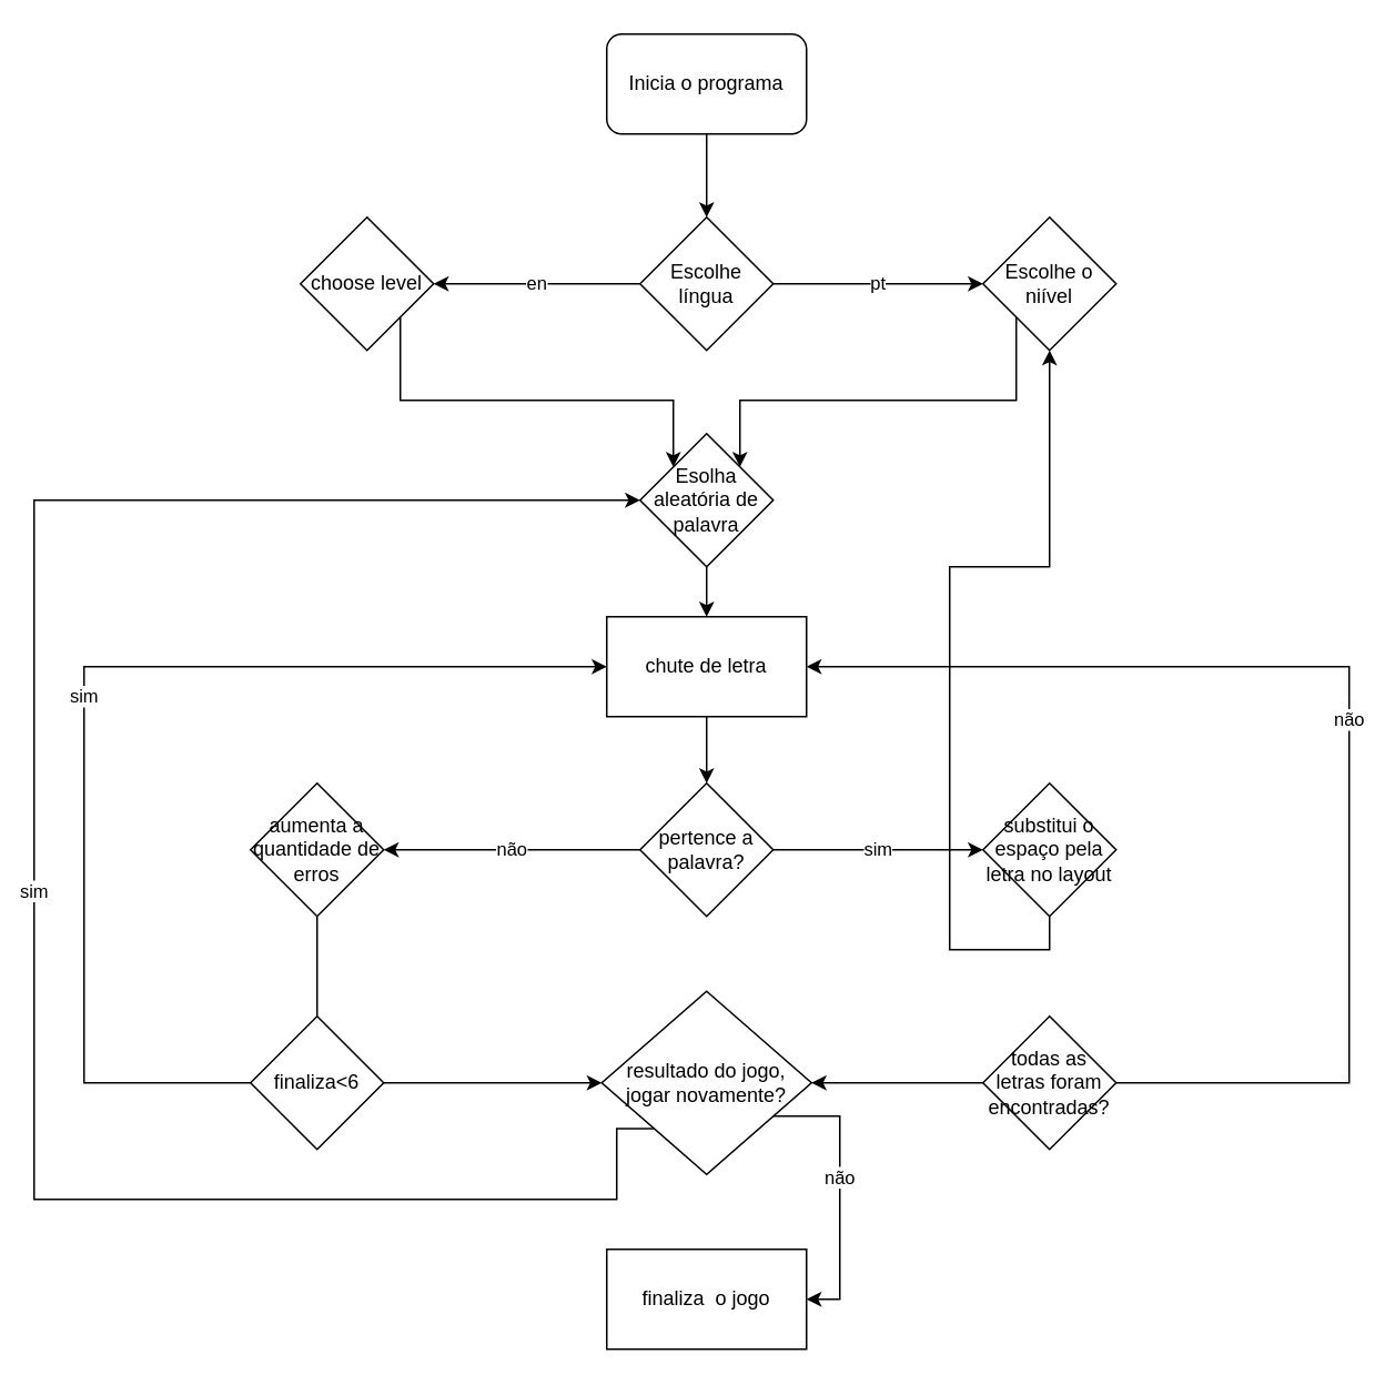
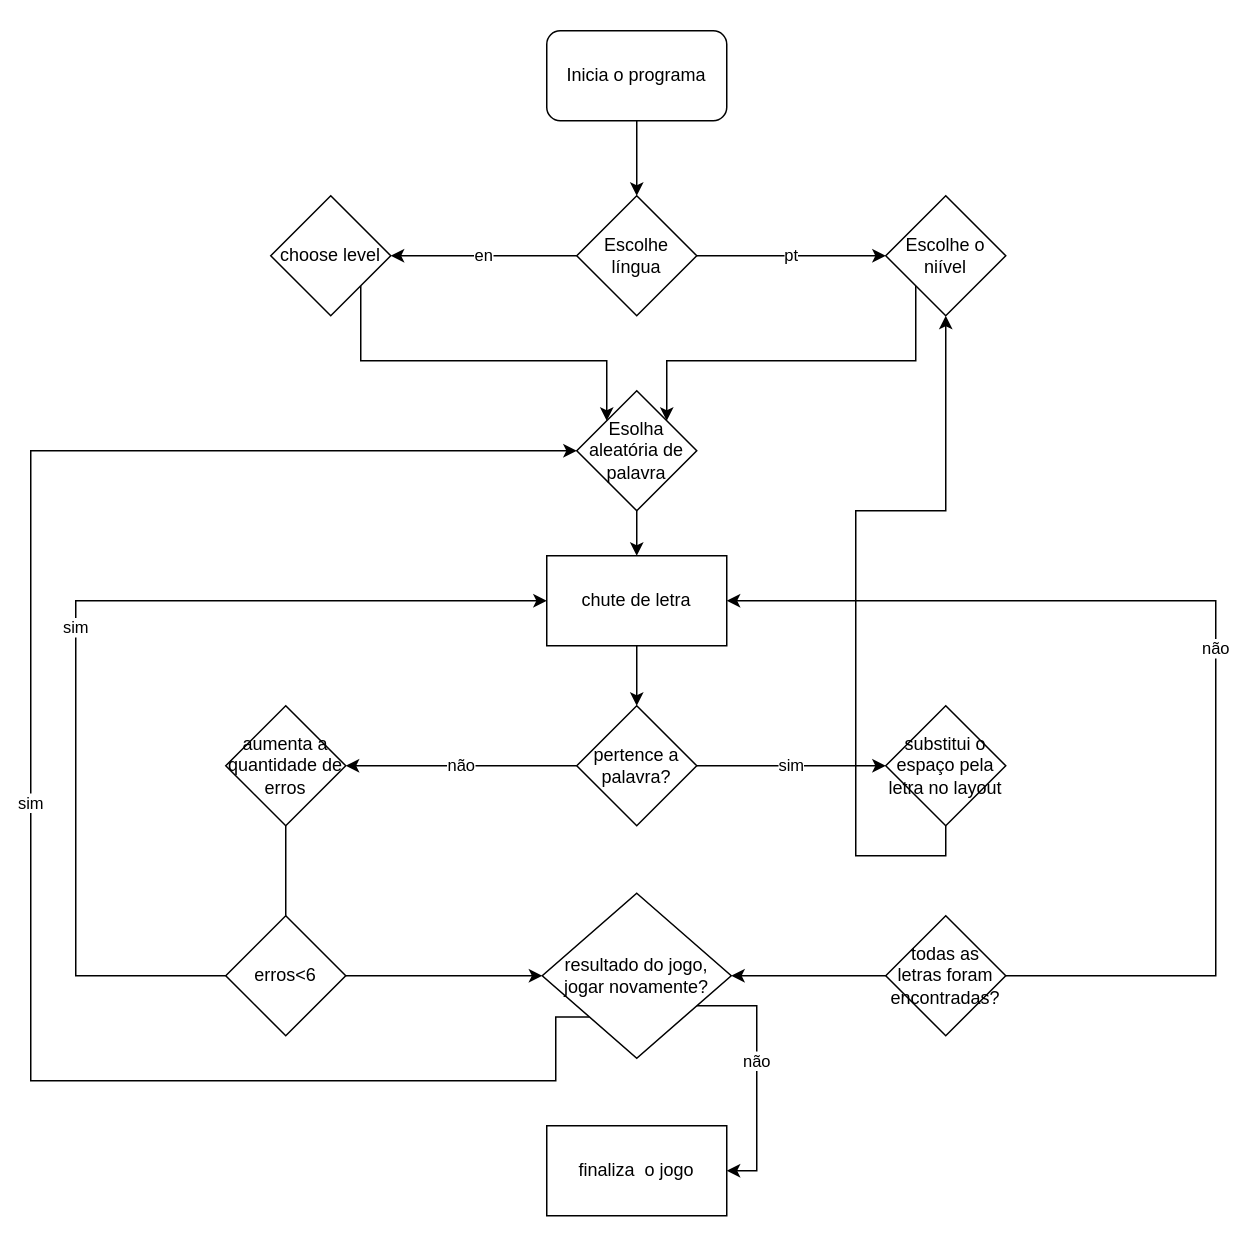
  <mxCell id="0" />
  <mxCell id="1" parent="0" />
  <mxCell id="2" style="edgeStyle=orthogonalEdgeStyle;rounded=0;orthogonalLoop=1;jettySize=auto;html=1;exitX=0.5;exitY=1;exitDx=0;exitDy=0;" edge="1" parent="1" source="3" target="6"><mxGeometry relative="1" as="geometry" /></mxCell>
  <mxCell id="3" value="Inicia o programa" style="rounded=1;whiteSpace=wrap;html=1;" vertex="1" parent="1"><mxGeometry x="364" y="20" width="120" height="60" as="geometry" /></mxCell>
  <mxCell id="4" value="pt" style="edgeStyle=orthogonalEdgeStyle;rounded=0;orthogonalLoop=1;jettySize=auto;html=1;exitX=1;exitY=0.5;exitDx=0;exitDy=0;entryX=0;entryY=0.5;entryDx=0;entryDy=0;" edge="1" parent="1" source="6" target="8"><mxGeometry relative="1" as="geometry" /></mxCell>
  <mxCell id="5" value="en" style="edgeStyle=orthogonalEdgeStyle;rounded=0;orthogonalLoop=1;jettySize=auto;html=1;exitX=0;exitY=0.5;exitDx=0;exitDy=0;entryX=1;entryY=0.5;entryDx=0;entryDy=0;" edge="1" parent="1" source="6" target="31"><mxGeometry relative="1" as="geometry" /></mxCell>
  <mxCell id="6" value="Escolhe língua" style="rhombus;whiteSpace=wrap;html=1;" vertex="1" parent="1"><mxGeometry x="384" y="130" width="80" height="80" as="geometry" /></mxCell>
  <mxCell id="7" style="edgeStyle=orthogonalEdgeStyle;rounded=0;orthogonalLoop=1;jettySize=auto;html=1;exitX=0;exitY=1;exitDx=0;exitDy=0;entryX=1;entryY=0;entryDx=0;entryDy=0;" edge="1" parent="1" source="8" target="10"><mxGeometry relative="1" as="geometry"><Array as="points"><mxPoint x="610" y="240" /><mxPoint x="444" y="240" /></Array></mxGeometry></mxCell>
  <mxCell id="8" value="Escolhe o niível" style="rhombus;whiteSpace=wrap;html=1;" vertex="1" parent="1"><mxGeometry x="590" y="130" width="80" height="80" as="geometry" /></mxCell>
  <mxCell id="9" style="edgeStyle=orthogonalEdgeStyle;rounded=0;orthogonalLoop=1;jettySize=auto;html=1;exitX=0.5;exitY=1;exitDx=0;exitDy=0;" edge="1" parent="1" source="10" target="12"><mxGeometry relative="1" as="geometry" /></mxCell>
  <mxCell id="10" value="Esolha aleatória de palavra" style="rhombus;whiteSpace=wrap;html=1;" vertex="1" parent="1"><mxGeometry x="384" y="260" width="80" height="80" as="geometry" /></mxCell>
  <mxCell id="11" style="edgeStyle=orthogonalEdgeStyle;rounded=0;orthogonalLoop=1;jettySize=auto;html=1;exitX=0.5;exitY=1;exitDx=0;exitDy=0;" edge="1" parent="1" source="12" target="15"><mxGeometry relative="1" as="geometry" /></mxCell>
  <mxCell id="12" value="chute de letra" style="rounded=0;whiteSpace=wrap;html=1;" vertex="1" parent="1"><mxGeometry x="364" y="370" width="120" height="60" as="geometry" /></mxCell>
  <mxCell id="13" value="sim" style="edgeStyle=orthogonalEdgeStyle;rounded=0;orthogonalLoop=1;jettySize=auto;html=1;exitX=1;exitY=0.5;exitDx=0;exitDy=0;" edge="1" parent="1" source="15" target="17"><mxGeometry relative="1" as="geometry" /></mxCell>
  <mxCell id="14" value="não" style="edgeStyle=orthogonalEdgeStyle;rounded=0;orthogonalLoop=1;jettySize=auto;html=1;exitX=0;exitY=0.5;exitDx=0;exitDy=0;" edge="1" parent="1" source="15" target="19"><mxGeometry relative="1" as="geometry" /></mxCell>
  <mxCell id="15" value="pertence a palavra?" style="rhombus;whiteSpace=wrap;html=1;" vertex="1" parent="1"><mxGeometry x="384" y="470" width="80" height="80" as="geometry" /></mxCell>
  <mxCell id="16" style="edgeStyle=orthogonalEdgeStyle;rounded=0;orthogonalLoop=1;jettySize=auto;html=1;exitX=0.5;exitY=1;exitDx=0;exitDy=0;" edge="1" parent="1" source="17" target="8"><mxGeometry relative="1" as="geometry" /></mxCell>
  <mxCell id="17" value="substitui o espaço pela letra no layout" style="rhombus;whiteSpace=wrap;html=1;" vertex="1" parent="1"><mxGeometry x="590" y="470" width="80" height="80" as="geometry" /></mxCell>
  <mxCell id="18" style="edgeStyle=orthogonalEdgeStyle;rounded=0;orthogonalLoop=1;jettySize=auto;html=1;exitX=0.5;exitY=1;exitDx=0;exitDy=0;endArrow=none;" edge="1" parent="1" source="19" target="22"><mxGeometry relative="1" as="geometry" /></mxCell>
  <mxCell id="19" value="aumenta a quantidade de erros" style="rhombus;whiteSpace=wrap;html=1;" vertex="1" parent="1"><mxGeometry x="150" y="470" width="80" height="80" as="geometry" /></mxCell>
  <mxCell id="20" value="sim" style="edgeStyle=orthogonalEdgeStyle;rounded=0;orthogonalLoop=1;jettySize=auto;html=1;exitX=0;exitY=0.5;exitDx=0;exitDy=0;entryX=0;entryY=0.5;entryDx=0;entryDy=0;" edge="1" parent="1" source="22" target="12"><mxGeometry relative="1" as="geometry"><Array as="points"><mxPoint x="50" y="650" /><mxPoint x="50" y="400" /></Array></mxGeometry></mxCell>
  <mxCell id="21" style="edgeStyle=orthogonalEdgeStyle;rounded=0;orthogonalLoop=1;jettySize=auto;html=1;exitX=1;exitY=0.5;exitDx=0;exitDy=0;entryX=0;entryY=0.5;entryDx=0;entryDy=0;" edge="1" parent="1" source="22" target="25"><mxGeometry relative="1" as="geometry" /></mxCell>
- <mxCell id="22" value="finaliza&amp;lt;6" style="rhombus;whiteSpace=wrap;html=1;" vertex="1" parent="1"><mxGeometry x="150" y="610" width="80" height="80" as="geometry" /></mxCell>
+ <mxCell id="22" value="erros&amp;lt;6" style="rhombus;whiteSpace=wrap;html=1;" vertex="1" parent="1"><mxGeometry x="150" y="610" width="80" height="80" as="geometry" /></mxCell>
  <mxCell id="23" value="não" style="edgeStyle=orthogonalEdgeStyle;rounded=0;orthogonalLoop=1;jettySize=auto;html=1;exitX=1;exitY=1;exitDx=0;exitDy=0;entryX=1;entryY=0.5;entryDx=0;entryDy=0;" edge="1" parent="1" source="25" target="29"><mxGeometry relative="1" as="geometry"><Array as="points"><mxPoint x="504" y="670" /><mxPoint x="504" y="780" /></Array></mxGeometry></mxCell>
  <mxCell id="24" value="sim" style="edgeStyle=orthogonalEdgeStyle;rounded=0;orthogonalLoop=1;jettySize=auto;html=1;exitX=0;exitY=1;exitDx=0;exitDy=0;entryX=0;entryY=0.5;entryDx=0;entryDy=0;" edge="1" parent="1" source="25" target="10"><mxGeometry relative="1" as="geometry"><Array as="points"><mxPoint x="370" y="678" /><mxPoint x="370" y="720" /><mxPoint x="20" y="720" /><mxPoint x="20" y="300" /></Array></mxGeometry></mxCell>
  <mxCell id="25" value="resultado do jogo, jogar novamente?" style="rhombus;whiteSpace=wrap;html=1;" vertex="1" parent="1"><mxGeometry x="361" y="595" width="126" height="110" as="geometry" /></mxCell>
  <mxCell id="26" value="não" style="edgeStyle=orthogonalEdgeStyle;rounded=0;orthogonalLoop=1;jettySize=auto;html=1;exitX=1;exitY=0.5;exitDx=0;exitDy=0;entryX=1;entryY=0.5;entryDx=0;entryDy=0;" edge="1" parent="1" source="28" target="12"><mxGeometry relative="1" as="geometry"><Array as="points"><mxPoint x="810" y="650" /><mxPoint x="810" y="400" /></Array></mxGeometry></mxCell>
  <mxCell id="27" style="edgeStyle=orthogonalEdgeStyle;rounded=0;orthogonalLoop=1;jettySize=auto;html=1;exitX=0;exitY=0.5;exitDx=0;exitDy=0;" edge="1" parent="1" source="28" target="25"><mxGeometry relative="1" as="geometry" /></mxCell>
  <mxCell id="28" value="todas as letras foram encontradas?" style="rhombus;whiteSpace=wrap;html=1;" vertex="1" parent="1"><mxGeometry x="590" y="610" width="80" height="80" as="geometry" /></mxCell>
  <mxCell id="29" value="finaliza&amp;nbsp; o jogo" style="rounded=0;whiteSpace=wrap;html=1;" vertex="1" parent="1"><mxGeometry x="364" y="750" width="120" height="60" as="geometry" /></mxCell>
  <mxCell id="30" style="edgeStyle=orthogonalEdgeStyle;rounded=0;orthogonalLoop=1;jettySize=auto;html=1;exitX=1;exitY=1;exitDx=0;exitDy=0;entryX=0;entryY=0;entryDx=0;entryDy=0;" edge="1" parent="1" source="31" target="10"><mxGeometry relative="1" as="geometry"><Array as="points"><mxPoint x="240" y="240" /><mxPoint x="404" y="240" /></Array></mxGeometry></mxCell>
  <mxCell id="31" value="choose level" style="rhombus;whiteSpace=wrap;html=1;" vertex="1" parent="1"><mxGeometry x="180" y="130" width="80" height="80" as="geometry" /></mxCell>
